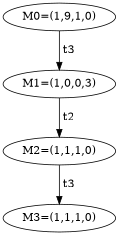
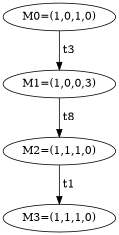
  digraph {
-   n1 [label="M0=(1,9,1,0)"]
+   n1 [label="M0=(1,0,1,0)"]
    n2 [label="M1=(1,0,0,3)"]
    n3 [label="M2=(1,1,1,0)"]
    n4 [label="M3=(1,1,1,0)"]
    n1 -> n2 [label=" t3"]
-   n2 -> n3 [label=" t2"]
-   n3 -> n4 [label=" t3"]
+   n2 -> n3 [label=" t8"]
+   n3 -> n4 [label=" t1"]
  }
